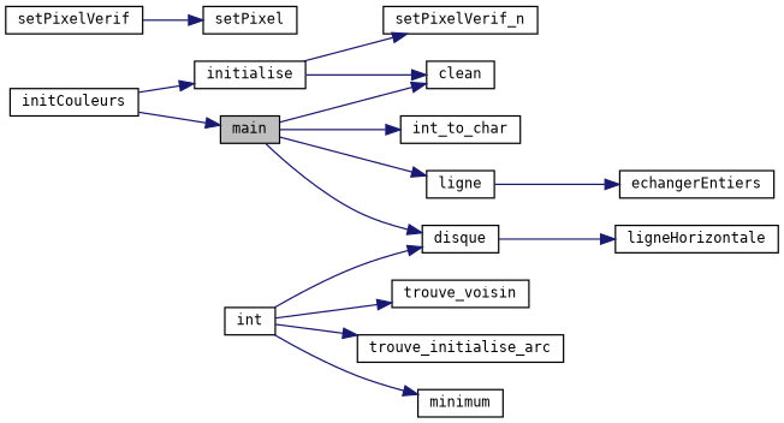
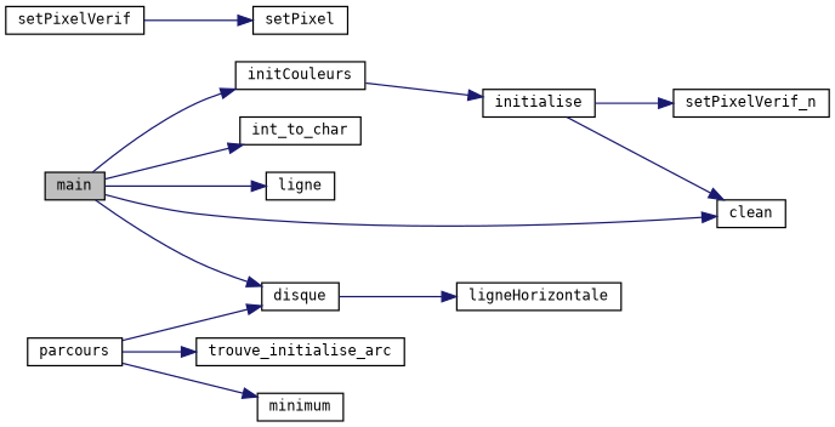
  digraph {
    fontname="DejaVu Sans Mono"
    rankdir=LR
    node [color=black fillcolor=white fontname="DejaVu Sans Mono" fontsize=10 shape=record style=filled]
    edge [color=midnightblue fontname="DejaVu Sans Mono" fontsize=10 labelfontname=Helvetica labelfontsize=10 style=solid]
    n1 [fillcolor=grey75 fontcolor=black height=0.2 label=main width=0.4]
    n2 [height=0.2 label=clean width=0.4]
    n3 [height=0.2 label=disque width=0.4]
    n4 [height=0.2 label=initCouleurs width=0.4]
    n5 [height=0.2 label=int_to_char width=0.4]
    n6 [height=0.2 label=ligne width=0.4]
    n7 [height=0.2 label=ligneHorizontale width=0.4]
    n8 [height=0.2 label=initialise width=0.4]
    n9 [height=0.2 label=setPixelVerif_n width=0.4]
-   n10 [height=0.2 label=echangerEntiers width=0.4]
-   n11 [height=0.2 label=int width=0.4]
+   n11 [height=0.2 label=parcours width=0.4]
    n12 [height=0.2 label=minimum width=0.4]
-   n13 [height=0.2 label=trouve_voisin width=0.4]
    n14 [height=0.2 label=trouve_initialise_arc width=0.4]
    n15 [height=0.2 label=setPixelVerif width=0.4]
    n16 [height=0.2 label=setPixel width=0.4]
    n1 -> n2
    n1 -> n3
-   n4 -> n1
+   n1 -> n4
    n1 -> n5
    n1 -> n6
    n3 -> n7
    n4 -> n8
-   n6 -> n10
    n8 -> n2
    n8 -> n9
    n11 -> n3
    n11 -> n12
-   n11 -> n13
    n11 -> n14
    n15 -> n16
  }
